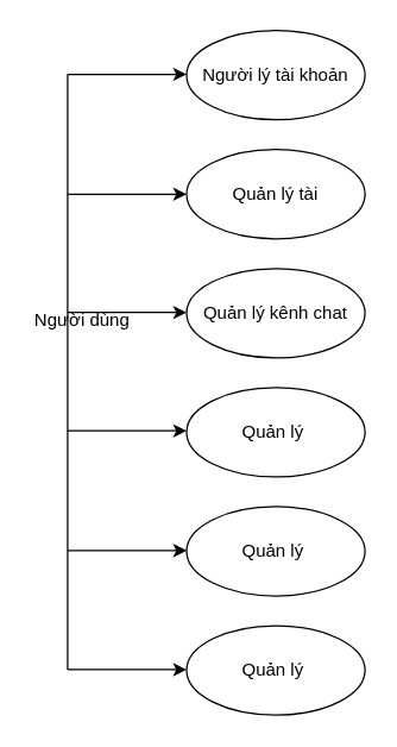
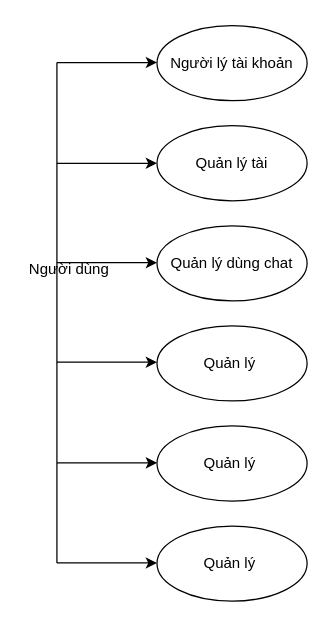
  <mxCell id="0" />
  <mxCell id="1" parent="0" />
  <mxCell id="2" value="Người dùng" style="text;html=1;align=center;verticalAlign=middle;whiteSpace=wrap;rounded=0;" vertex="1" parent="1"><mxGeometry x="20" y="205" width="70" height="20" as="geometry" /></mxCell>
  <mxCell id="3" value="" style="endArrow=classic;html=1;rounded=0;" edge="1" parent="1"><mxGeometry width="50" height="50" relative="1" as="geometry"><mxPoint x="45" y="49.5" as="sourcePoint" /><mxPoint x="125" y="49.5" as="targetPoint" /></mxGeometry></mxCell>
  <mxCell id="4" value="" style="endArrow=none;html=1;rounded=0;" edge="1" parent="1"><mxGeometry width="50" height="50" relative="1" as="geometry"><mxPoint x="45" y="449.5" as="sourcePoint" /><mxPoint x="45" y="49.5" as="targetPoint" /></mxGeometry></mxCell>
  <mxCell id="5" value="" style="endArrow=classic;html=1;rounded=0;" edge="1" parent="1"><mxGeometry width="50" height="50" relative="1" as="geometry"><mxPoint x="45" y="130" as="sourcePoint" /><mxPoint x="125" y="130" as="targetPoint" /></mxGeometry></mxCell>
  <mxCell id="6" value="" style="endArrow=classic;html=1;rounded=0;" edge="1" parent="1"><mxGeometry width="50" height="50" relative="1" as="geometry"><mxPoint x="45" y="209.5" as="sourcePoint" /><mxPoint x="125" y="209.5" as="targetPoint" /></mxGeometry></mxCell>
  <mxCell id="7" value="" style="endArrow=classic;html=1;rounded=0;" edge="1" parent="1"><mxGeometry width="50" height="50" relative="1" as="geometry"><mxPoint x="45" y="289" as="sourcePoint" /><mxPoint x="125" y="289" as="targetPoint" /></mxGeometry></mxCell>
  <mxCell id="8" value="" style="endArrow=classic;html=1;rounded=0;" edge="1" parent="1"><mxGeometry width="50" height="50" relative="1" as="geometry"><mxPoint x="45" y="369.5" as="sourcePoint" /><mxPoint x="125" y="369.5" as="targetPoint" /></mxGeometry></mxCell>
  <mxCell id="9" value="" style="endArrow=classic;html=1;rounded=0;" edge="1" parent="1"><mxGeometry width="50" height="50" relative="1" as="geometry"><mxPoint x="45" y="449.5" as="sourcePoint" /><mxPoint x="125" y="449.5" as="targetPoint" /></mxGeometry></mxCell>
  <mxCell id="10" value="Người lý tài khoản" style="ellipse;whiteSpace=wrap;html=1;" vertex="1" parent="1"><mxGeometry x="125" y="20" width="120" height="60" as="geometry" /></mxCell>
  <mxCell id="11" value="Quản lý tài" style="ellipse;whiteSpace=wrap;html=1;" vertex="1" parent="1"><mxGeometry x="125" y="100" width="120" height="60" as="geometry" /></mxCell>
- <mxCell id="12" value="Quản lý kênh chat" style="ellipse;whiteSpace=wrap;html=1;" vertex="1" parent="1"><mxGeometry x="125" y="180" width="120" height="60" as="geometry" /></mxCell>
+ <mxCell id="12" value="Quản lý dùng chat" style="ellipse;whiteSpace=wrap;html=1;" vertex="1" parent="1"><mxGeometry x="125" y="180" width="120" height="60" as="geometry" /></mxCell>
  <mxCell id="13" value="Quản lý&amp;nbsp;" style="ellipse;whiteSpace=wrap;html=1;" vertex="1" parent="1"><mxGeometry x="125" y="260" width="120" height="60" as="geometry" /></mxCell>
  <mxCell id="14" value="Quản lý&amp;nbsp;" style="ellipse;whiteSpace=wrap;html=1;" vertex="1" parent="1"><mxGeometry x="125" y="340" width="120" height="60" as="geometry" /></mxCell>
  <mxCell id="15" value="Quản lý&amp;nbsp;" style="ellipse;whiteSpace=wrap;html=1;" vertex="1" parent="1"><mxGeometry x="125" y="420" width="120" height="60" as="geometry" /></mxCell>
